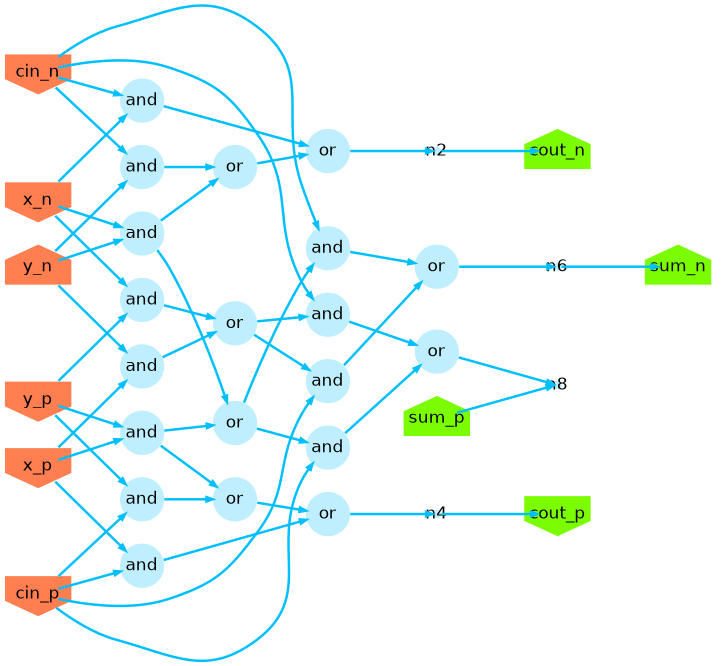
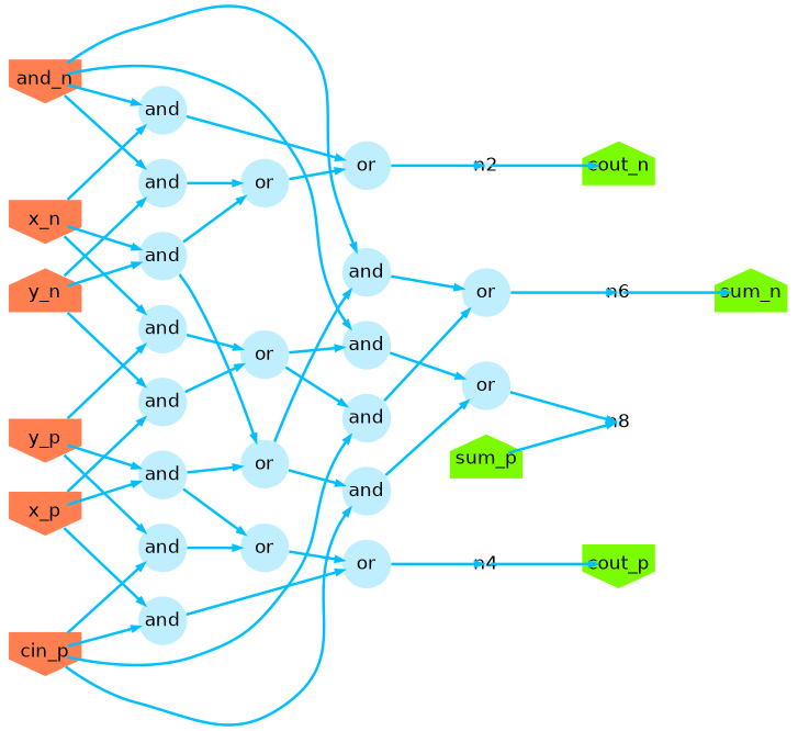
  digraph {
    rankdir=LR
    splines=spline
    node [fillcolor=lightblue1 fixedsize=shape fontcolor=black fontname=helvetica penwidth=0 shape=circle style=filled]
    edge [arrowhead=normal arrowsize=.5 color=deepskyblue labelfloat=false penwidth=2]
-   n0 [fillcolor=coral label=cin_n shape=invhouse]
+   n0 [fillcolor=coral label=and_n shape=invhouse]
    n11 [label=and]
    n18 [label=and]
    n23 [label=and]
    n25 [label=and]
    n12 [label=or]
    n20 [label=or]
    n21 [label=or]
    n15 [label=or]
    n1 [fillcolor=coral label=cin_p shape=invhouse]
    n16 [label=and]
    n22 [label=and]
    n27 [label=and]
    n29 [label=and]
    n24 [label=or]
    n14 [label=or]
-   n2 [height=.1 width=.1]
+   n2 [height=.1 shape=house width=.1]
    n3 [fillcolor=lawngreen label=cout_n shape=house]
-   n4 [height=.1 width=.1]
+   n4 [height=.1 shape=house width=.1]
    n5 [fillcolor=lawngreen label=cout_p shape=invhouse]
    n6 [height=.1 shape=house width=.1]
    n7 [fillcolor=lawngreen label=sum_n shape=house]
    n8 [height=.1 width=.1]
    n9 [fillcolor=lawngreen label=sum_p shape=house]
    n10 [label=and]
    n17 [label=or]
    n13 [label=and]
    n19 [label=or]
    n26 [label=and]
    n28 [label=and]
    n30 [fillcolor=coral label=x_n shape=invhouse]
    n31 [fillcolor=coral label=x_p shape=invhouse]
    n32 [fillcolor=coral label=y_n shape=house]
    n33 [fillcolor=coral label=y_p shape=invhouse]
    n0 -> n11
    n0 -> n18
    n0 -> n23
    n0 -> n25
    n11 -> n12
    n18 -> n20
    n23 -> n21
    n25 -> n15
    n12 -> n2
    n20 -> n8
    n21 -> n6
    n15 -> n12
    n1 -> n16
    n1 -> n22
    n1 -> n27
    n1 -> n29
    n16 -> n21
    n22 -> n20
    n27 -> n24
    n29 -> n14
    n24 -> n14
    n14 -> n4
    n2 -> n3
    n4 -> n5
    n6 -> n7
    n9 -> n8
    n10 -> n15
    n10 -> n17
    n17 -> n23
    n17 -> n22
    n13 -> n24
    n13 -> n17
    n19 -> n18
    n19 -> n16
    n26 -> n19
    n28 -> n19
    n30 -> n11
    n30 -> n10
    n30 -> n28
    n31 -> n29
    n31 -> n13
    n31 -> n26
    n32 -> n25
    n32 -> n10
    n32 -> n26
    n33 -> n27
    n33 -> n13
    n33 -> n28
  }
